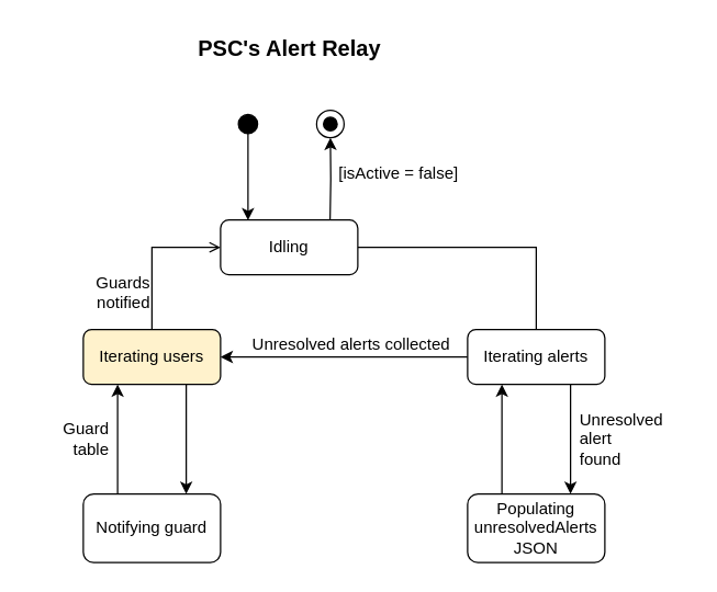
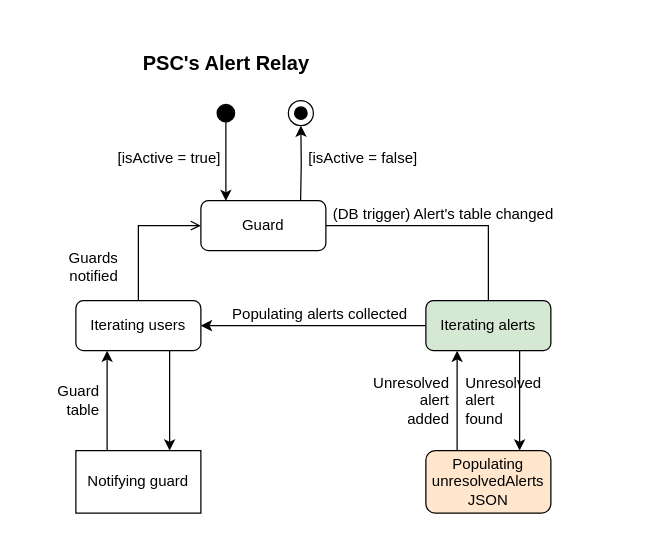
  <mxCell id="0" />
  <mxCell id="1" parent="0" />
  <mxCell id="2" value="" style="ellipse;whiteSpace=wrap;html=1;aspect=fixed;" parent="1" vertex="1"><mxGeometry x="230" y="80" width="20" height="20" as="geometry" /></mxCell>
  <mxCell id="3" value="" style="ellipse;whiteSpace=wrap;html=1;aspect=fixed;labelBackgroundColor=#000000;fillColor=#000000;" parent="1" vertex="1"><mxGeometry x="235" y="85" width="10" height="10" as="geometry" /></mxCell>
  <mxCell id="4" style="edgeStyle=orthogonalEdgeStyle;rounded=0;orthogonalLoop=1;jettySize=auto;html=1;exitX=0.898;exitY=-0.006;exitDx=0;exitDy=0;entryX=0.5;entryY=1;entryDx=0;entryDy=0;exitPerimeter=0;" parent="1" target="2" edge="1"><mxGeometry relative="1" as="geometry"><mxPoint x="239.8" y="160" as="sourcePoint" /></mxGeometry></mxCell>
  <mxCell id="5" style="edgeStyle=orthogonalEdgeStyle;rounded=0;orthogonalLoop=1;jettySize=auto;html=1;entryX=0.5;entryY=0;entryDx=0;entryDy=0;exitX=1;exitY=0.5;exitDx=0;exitDy=0;endArrow=none;" parent="1" source="6" target="12" edge="1"><mxGeometry relative="1" as="geometry"><mxPoint x="270" y="190" as="sourcePoint" /><mxPoint x="390" y="240" as="targetPoint" /></mxGeometry></mxCell>
- <mxCell id="6" value="Idling" style="rounded=1;whiteSpace=wrap;html=1;" parent="1" vertex="1"><mxGeometry x="160" y="160" width="100" height="40" as="geometry" /></mxCell>
+ <mxCell id="6" value="Guard" style="rounded=1;whiteSpace=wrap;html=1;" parent="1" vertex="1"><mxGeometry x="160" y="160" width="100" height="40" as="geometry" /></mxCell>
  <mxCell id="7" value="" style="html=1;verticalAlign=bottom;startArrow=oval;startFill=1;endArrow=classic;startSize=14;curved=0;rounded=0;endFill=1;" parent="1" edge="1"><mxGeometry width="60" relative="1" as="geometry"><mxPoint x="180" y="90" as="sourcePoint" /><mxPoint x="180" y="160.24" as="targetPoint" /></mxGeometry></mxCell>
+ <mxCell id="8" value="[isActive = true]" style="text;align=center;verticalAlign=middle;resizable=0;points=[];autosize=1;strokeColor=none;fillColor=none;" parent="1" vertex="1"><mxGeometry x="80" y="110" width="110" height="30" as="geometry" /></mxCell>
  <mxCell id="9" value="[isActive = false]" style="text;align=center;verticalAlign=middle;resizable=0;points=[];autosize=1;strokeColor=none;fillColor=none;" parent="1" vertex="1"><mxGeometry x="235" y="110" width="110" height="30" as="geometry" /></mxCell>
  <mxCell id="10" style="edgeStyle=orthogonalEdgeStyle;rounded=0;orthogonalLoop=1;jettySize=auto;html=1;entryX=0.75;entryY=0;entryDx=0;entryDy=0;exitX=0.75;exitY=1;exitDx=0;exitDy=0;" parent="1" source="12" target="15" edge="1"><mxGeometry relative="1" as="geometry" /></mxCell>
  <mxCell id="11" style="edgeStyle=orthogonalEdgeStyle;rounded=0;orthogonalLoop=1;jettySize=auto;html=1;entryX=1;entryY=0.5;entryDx=0;entryDy=0;" parent="1" source="12" target="19" edge="1"><mxGeometry relative="1" as="geometry" /></mxCell>
- <mxCell id="12" value="Iterating alerts" style="rounded=1;whiteSpace=wrap;html=1;" parent="1" vertex="1"><mxGeometry x="340" y="240" width="100" height="40" as="geometry" /></mxCell>
+ <mxCell id="12" value="Iterating alerts" style="rounded=1;whiteSpace=wrap;html=1;fillColor=#d5e8d4;" parent="1" vertex="1"><mxGeometry x="340" y="240" width="100" height="40" as="geometry" /></mxCell>
+ <mxCell id="13" value="(DB trigger) Alert's table changed" style="text;align=left;verticalAlign=bottom;resizable=0;points=[];autosize=1;strokeColor=none;fillColor=none;" parent="1" vertex="1"><mxGeometry x="264" y="150" width="200" height="30" as="geometry" /></mxCell>
  <mxCell id="14" style="edgeStyle=orthogonalEdgeStyle;rounded=0;orthogonalLoop=1;jettySize=auto;html=1;exitX=0.25;exitY=0;exitDx=0;exitDy=0;entryX=0.25;entryY=1;entryDx=0;entryDy=0;" parent="1" source="15" target="12" edge="1"><mxGeometry relative="1" as="geometry" /></mxCell>
- <mxCell id="15" value="Populating unresolvedAlerts&lt;div&gt;JSON&lt;/div&gt;" style="rounded=1;whiteSpace=wrap;html=1;" parent="1" vertex="1"><mxGeometry x="340" y="360" width="100" height="50" as="geometry" /></mxCell>
- <mxCell id="16" value="Unresolved&lt;div&gt;alert&lt;/div&gt;&lt;div&gt;found&lt;/div&gt;" style="text;html=1;align=left;verticalAlign=middle;resizable=0;points=[];autosize=1;strokeColor=none;fillColor=none;" parent="1" vertex="1"><mxGeometry x="420" y="290" width="80" height="60" as="geometry" /></mxCell>
+ <mxCell id="15" value="Populating unresolvedAlerts&lt;div&gt;JSON&lt;/div&gt;" style="rounded=1;whiteSpace=wrap;html=1;fillColor=#ffe6cc;" parent="1" vertex="1"><mxGeometry x="340" y="360" width="100" height="50" as="geometry" /></mxCell>
+ <mxCell id="16" value="Unresolved&lt;div&gt;alert&lt;/div&gt;&lt;div&gt;found&lt;/div&gt;" style="text;html=1;align=left;verticalAlign=middle;resizable=0;points=[];autosize=1;strokeColor=none;fillColor=none;" parent="1" vertex="1"><mxGeometry x="370" y="290" width="80" height="60" as="geometry" /></mxCell>
+ <mxCell id="17" value="&lt;div&gt;Unresolved&lt;/div&gt;&lt;div&gt;alert&lt;/div&gt;&lt;div&gt;added&lt;/div&gt;" style="text;html=1;align=right;verticalAlign=middle;resizable=0;points=[];autosize=1;strokeColor=none;fillColor=none;" parent="1" vertex="1"><mxGeometry x="280" y="290" width="80" height="60" as="geometry" /></mxCell>
  <mxCell id="18" style="edgeStyle=orthogonalEdgeStyle;rounded=0;orthogonalLoop=1;jettySize=auto;html=1;exitX=0.75;exitY=1;exitDx=0;exitDy=0;entryX=0.75;entryY=0;entryDx=0;entryDy=0;" parent="1" source="19" target="24" edge="1"><mxGeometry relative="1" as="geometry" /></mxCell>
- <mxCell id="19" value="Iterating users" style="rounded=1;whiteSpace=wrap;html=1;fillColor=#fff2cc;" parent="1" vertex="1"><mxGeometry x="60" y="240" width="100" height="40" as="geometry" /></mxCell>
- <mxCell id="20" value="Guards&lt;div&gt;notified&lt;/div&gt;" style="text;html=1;align=right;verticalAlign=bottom;resizable=0;points=[];autosize=1;strokeColor=none;fillColor=none;" parent="1" vertex="1"><mxGeometry x="50" y="190" width="60" height="40" as="geometry" /></mxCell>
- <mxCell id="21" value="Unresolved&amp;nbsp;&lt;span style=&quot;background-color: initial;&quot;&gt;alerts collected&lt;/span&gt;" style="text;html=1;align=center;verticalAlign=bottom;resizable=0;points=[];autosize=1;strokeColor=none;fillColor=none;" parent="1" vertex="1"><mxGeometry x="170" y="230" width="170" height="30" as="geometry" /></mxCell>
- <mxCell id="22" value="PSC's Alert Relay" style="text;html=1;align=center;verticalAlign=middle;resizable=0;points=[];autosize=1;strokeColor=none;fillColor=none;fontStyle=1;fontSize=16;" parent="1" vertex="1"><mxGeometry x="135" y="20" width="150" height="30" as="geometry" /></mxCell>
+ <mxCell id="19" value="Iterating users" style="rounded=1;whiteSpace=wrap;html=1;" parent="1" vertex="1"><mxGeometry x="60" y="240" width="100" height="40" as="geometry" /></mxCell>
+ <mxCell id="20" value="Guards&lt;div&gt;notified&lt;/div&gt;" style="text;html=1;align=right;verticalAlign=bottom;resizable=0;points=[];autosize=1;strokeColor=none;fillColor=none;" parent="1" vertex="1"><mxGeometry x="35" y="190" width="60" height="40" as="geometry" /></mxCell>
+ <mxCell id="21" value="Populating&amp;nbsp;&lt;span style=&quot;background-color: initial;&quot;&gt;alerts collected&lt;/span&gt;" style="text;html=1;align=center;verticalAlign=bottom;resizable=0;points=[];autosize=1;strokeColor=none;fillColor=none;" parent="1" vertex="1"><mxGeometry x="170" y="230" width="170" height="30" as="geometry" /></mxCell>
+ <mxCell id="22" value="PSC's Alert Relay" style="text;html=1;align=center;verticalAlign=middle;resizable=0;points=[];autosize=1;strokeColor=none;fillColor=none;fontStyle=1;fontSize=16;" parent="1" vertex="1"><mxGeometry x="105" y="35" width="150" height="30" as="geometry" /></mxCell>
  <mxCell id="23" style="edgeStyle=orthogonalEdgeStyle;rounded=0;orthogonalLoop=1;jettySize=auto;html=1;exitX=0.25;exitY=0;exitDx=0;exitDy=0;entryX=0.25;entryY=1;entryDx=0;entryDy=0;" parent="1" source="24" target="19" edge="1"><mxGeometry relative="1" as="geometry" /></mxCell>
- <mxCell id="24" value="Notifying guard" style="rounded=1;whiteSpace=wrap;html=1;" parent="1" vertex="1"><mxGeometry x="60" y="360" width="100" height="50" as="geometry" /></mxCell>
+ <mxCell id="24" value="Notifying guard" style="whiteSpace=wrap;html=1;rounded=0;" parent="1" vertex="1"><mxGeometry x="60" y="360" width="100" height="50" as="geometry" /></mxCell>
  <mxCell id="25" value="Guard&lt;div&gt;table&lt;/div&gt;" style="text;html=1;align=right;verticalAlign=middle;resizable=0;points=[];autosize=1;strokeColor=none;fillColor=none;" parent="1" vertex="1"><mxGeometry x="20" y="300" width="60" height="40" as="geometry" /></mxCell>
  <mxCell id="26" value="" style="edgeStyle=orthogonalEdgeStyle;rounded=0;orthogonalLoop=1;jettySize=auto;html=1;entryX=0;entryY=0.5;entryDx=0;entryDy=0;endArrow=open;" parent="1" source="19" target="6" edge="1"><mxGeometry relative="1" as="geometry"><mxPoint x="110" y="290" as="sourcePoint" /><mxPoint x="110" y="250" as="targetPoint" /></mxGeometry></mxCell>
